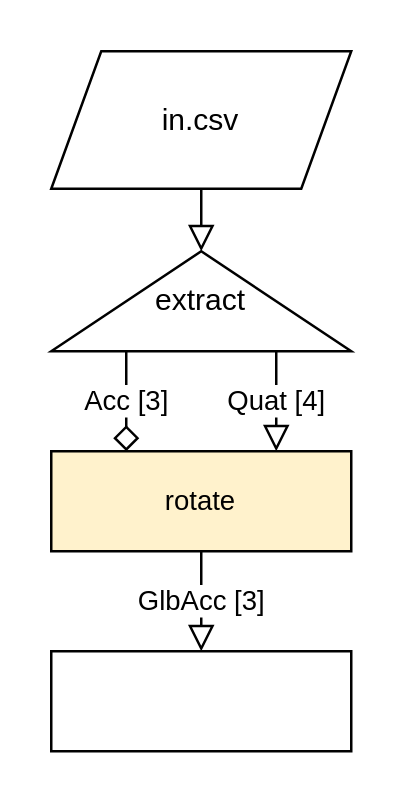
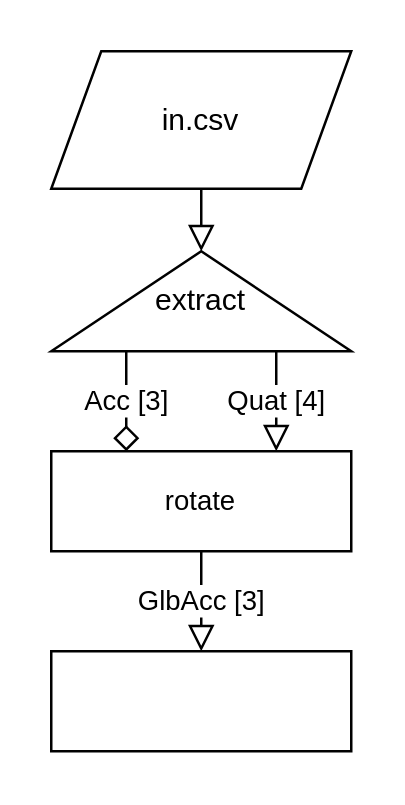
  <mxCell id="0" />
  <mxCell id="1" parent="0" />
  <mxCell id="2" value="Acc [3]" style="rounded=0;html=1;jettySize=auto;orthogonalLoop=1;fontSize=11;endArrow=diamond;endFill=0;endSize=8;strokeWidth=1;shadow=0;labelBackgroundColor=default;edgeStyle=orthogonalEdgeStyle;exitX=0;exitY=0.25;exitDx=0;exitDy=0;entryX=0.25;entryY=0;entryDx=0;entryDy=0;" parent="1" source="5" target="7" edge="1"><mxGeometry relative="1" as="geometry"><mxPoint x="190" y="50" as="sourcePoint" /><mxPoint x="20" y="160" as="targetPoint" /><Array as="points" /></mxGeometry></mxCell>
  <mxCell id="3" value="Quat [4]" style="edgeStyle=orthogonalEdgeStyle;rounded=0;orthogonalLoop=1;jettySize=auto;html=1;exitX=0;exitY=0.75;exitDx=0;exitDy=0;labelBackgroundColor=default;endArrow=block;endFill=0;endSize=8;strokeWidth=1;shadow=0;" edge="1" parent="1" source="5"><mxGeometry relative="1" as="geometry"><mxPoint x="110" y="180" as="targetPoint" /></mxGeometry></mxCell>
  <mxCell id="4" value="in.csv" style="shape=parallelogram;perimeter=parallelogramPerimeter;whiteSpace=wrap;html=1;fixedSize=1;" parent="1" vertex="1"><mxGeometry x="20" y="20" width="120" height="55" as="geometry" /></mxCell>
  <mxCell id="5" value="extract" style="triangle;whiteSpace=wrap;html=1;rotation=0;horizontal=1;verticalAlign=middle;direction=north;" parent="1" vertex="1"><mxGeometry x="20" y="100" width="120" height="40" as="geometry" /></mxCell>
  <mxCell id="6" value="" style="endArrow=block;html=1;rounded=0;shadow=0;labelBackgroundColor=default;fontFamily=Helvetica;fontSize=11;fontColor=default;endSize=8;strokeColor=default;strokeWidth=1;shape=connector;endFill=0;" edge="1" parent="1" source="4" target="5"><mxGeometry width="50" height="50" relative="1" as="geometry"><mxPoint x="130" y="140" as="sourcePoint" /><mxPoint x="180" y="90" as="targetPoint" /></mxGeometry></mxCell>
- <mxCell id="7" value="rotate" style="whiteSpace=wrap;html=1;fontFamily=Helvetica;fontSize=11;fontColor=default;fillColor=#fff2cc;" vertex="1" parent="1"><mxGeometry x="20" y="180" width="120" height="40" as="geometry" /></mxCell>
+ <mxCell id="7" value="rotate" style="whiteSpace=wrap;html=1;fontFamily=Helvetica;fontSize=11;fontColor=default;" vertex="1" parent="1"><mxGeometry x="20" y="180" width="120" height="40" as="geometry" /></mxCell>
  <mxCell id="8" value="GlbAcc [3]" style="endArrow=block;html=1;rounded=0;shadow=0;labelBackgroundColor=default;fontFamily=Helvetica;fontSize=11;fontColor=default;endSize=8;strokeColor=default;strokeWidth=1;shape=connector;endFill=0;" edge="1" parent="1" source="7" target="9"><mxGeometry width="50" height="50" relative="1" as="geometry"><mxPoint x="170" y="250" as="sourcePoint" /><mxPoint x="180" y="260" as="targetPoint" /></mxGeometry></mxCell>
  <mxCell id="9" value="" style="rounded=0;whiteSpace=wrap;html=1;fontFamily=Helvetica;fontSize=11;fontColor=default;" vertex="1" parent="1"><mxGeometry x="20" y="260" width="120" height="40" as="geometry" /></mxCell>
